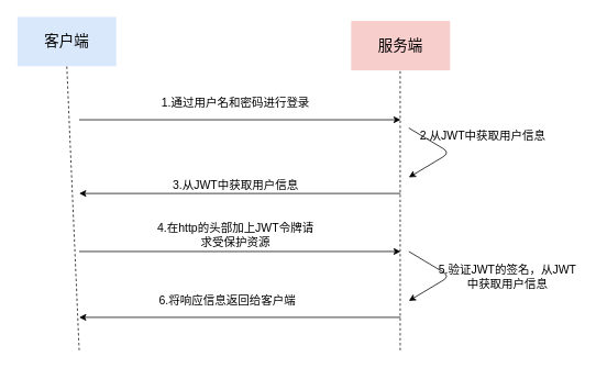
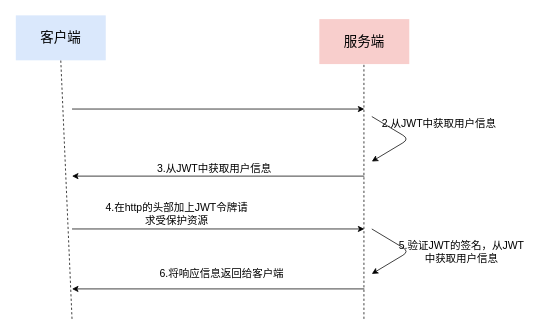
  <mxCell id="0" />
  <mxCell id="1" parent="0" />
  <mxCell id="2" value="&lt;font style=&quot;font-size: 18px&quot;&gt;客户端&lt;/font&gt;" style="rounded=0;whiteSpace=wrap;html=1;fillColor=#dae8fc;strokeColor=none;" vertex="1" parent="1"><mxGeometry x="20" y="20" width="120" height="60" as="geometry" /></mxCell>
  <mxCell id="3" value="&lt;font style=&quot;font-size: 18px&quot;&gt;服务端&lt;/font&gt;" style="rounded=0;whiteSpace=wrap;html=1;fillColor=#f8cecc;strokeColor=none;" vertex="1" parent="1"><mxGeometry x="425" y="25" width="120" height="60" as="geometry" /></mxCell>
  <mxCell id="4" value="" style="endArrow=none;dashed=1;html=1;entryX=0.5;entryY=1;entryDx=0;entryDy=0;" edge="1" parent="1" target="2"><mxGeometry width="50" height="50" relative="1" as="geometry"><mxPoint x="95" y="425" as="sourcePoint" /><mxPoint x="125" y="125" as="targetPoint" /></mxGeometry></mxCell>
  <mxCell id="5" value="" style="endArrow=none;dashed=1;html=1;entryX=0.5;entryY=1;entryDx=0;entryDy=0;" edge="1" parent="1"><mxGeometry width="50" height="50" relative="1" as="geometry"><mxPoint x="484.5" y="425" as="sourcePoint" /><mxPoint x="484.5" y="85" as="targetPoint" /></mxGeometry></mxCell>
  <mxCell id="6" value="" style="endArrow=classic;html=1;" edge="1" parent="1"><mxGeometry width="50" height="50" relative="1" as="geometry"><mxPoint x="95" y="145" as="sourcePoint" /><mxPoint x="485" y="145" as="targetPoint" /></mxGeometry></mxCell>
- <mxCell id="7" value="&lt;font style=&quot;font-size: 14px&quot;&gt;1.通过用户名和密码进行登录&lt;/font&gt;" style="text;html=1;strokeColor=none;fillColor=none;align=center;verticalAlign=middle;whiteSpace=wrap;rounded=0;" vertex="1" parent="1"><mxGeometry x="185" y="115" width="200" height="20" as="geometry" /></mxCell>
  <mxCell id="8" value="" style="endArrow=classic;html=1;" edge="1" parent="1"><mxGeometry width="50" height="50" relative="1" as="geometry"><mxPoint x="495" y="155" as="sourcePoint" /><mxPoint x="495" y="215" as="targetPoint" /><Array as="points"><mxPoint x="545" y="185" /></Array></mxGeometry></mxCell>
  <mxCell id="9" value="&lt;font style=&quot;font-size: 14px&quot;&gt;2.从JWT中获取用户信息&lt;/font&gt;" style="text;html=1;strokeColor=none;fillColor=none;align=center;verticalAlign=middle;whiteSpace=wrap;rounded=0;" vertex="1" parent="1"><mxGeometry x="485" y="155" width="200" height="20" as="geometry" /></mxCell>
  <mxCell id="10" value="" style="endArrow=classic;html=1;" edge="1" parent="1"><mxGeometry width="50" height="50" relative="1" as="geometry"><mxPoint x="485" y="234.5" as="sourcePoint" /><mxPoint x="95" y="234.5" as="targetPoint" /></mxGeometry></mxCell>
  <mxCell id="11" value="&lt;font style=&quot;font-size: 14px&quot;&gt;3.从JWT中获取用户信息&lt;/font&gt;" style="text;html=1;strokeColor=none;fillColor=none;align=center;verticalAlign=middle;whiteSpace=wrap;rounded=0;" vertex="1" parent="1"><mxGeometry x="185" y="214.5" width="200" height="20" as="geometry" /></mxCell>
  <mxCell id="12" value="" style="endArrow=classic;html=1;" edge="1" parent="1"><mxGeometry width="50" height="50" relative="1" as="geometry"><mxPoint x="95" y="305" as="sourcePoint" /><mxPoint x="485" y="305" as="targetPoint" /></mxGeometry></mxCell>
- <mxCell id="13" value="&lt;font style=&quot;font-size: 14px&quot;&gt;4.在http的头部加上JWT令牌请求受保护资源&lt;/font&gt;" style="text;html=1;strokeColor=none;fillColor=none;align=center;verticalAlign=middle;whiteSpace=wrap;rounded=0;" vertex="1" parent="1"><mxGeometry x="185" y="275" width="200" height="20" as="geometry" /></mxCell>
+ <mxCell id="13" value="&lt;font style=&quot;font-size: 14px&quot;&gt;4.在http的头部加上JWT令牌请求受保护资源&lt;/font&gt;" style="text;html=1;strokeColor=none;fillColor=none;align=center;verticalAlign=middle;whiteSpace=wrap;rounded=0;" vertex="1" parent="1"><mxGeometry x="135" y="275" width="200" height="20" as="geometry" /></mxCell>
  <mxCell id="14" value="" style="endArrow=classic;html=1;" edge="1" parent="1"><mxGeometry width="50" height="50" relative="1" as="geometry"><mxPoint x="495" y="305" as="sourcePoint" /><mxPoint x="495" y="365" as="targetPoint" /><Array as="points"><mxPoint x="545" y="335" /></Array></mxGeometry></mxCell>
  <mxCell id="15" value="&lt;font style=&quot;font-size: 14px&quot;&gt;5.验证JWT的签名，从JWT中获取用户信息&lt;/font&gt;" style="text;html=1;strokeColor=none;fillColor=none;align=center;verticalAlign=middle;whiteSpace=wrap;rounded=0;" vertex="1" parent="1"><mxGeometry x="530" y="325" width="170" height="20" as="geometry" /></mxCell>
  <mxCell id="16" value="" style="endArrow=classic;html=1;" edge="1" parent="1"><mxGeometry width="50" height="50" relative="1" as="geometry"><mxPoint x="485" y="385" as="sourcePoint" /><mxPoint x="95" y="385" as="targetPoint" /></mxGeometry></mxCell>
- <mxCell id="17" value="&lt;font style=&quot;font-size: 14px&quot;&gt;6.将响应信息返回给客户端&lt;/font&gt;" style="text;html=1;strokeColor=none;fillColor=none;align=center;verticalAlign=middle;whiteSpace=wrap;rounded=0;" vertex="1" parent="1"><mxGeometry x="175" y="355" width="200" height="20" as="geometry" /></mxCell>
+ <mxCell id="17" value="&lt;font style=&quot;font-size: 14px&quot;&gt;6.将响应信息返回给客户端&lt;/font&gt;" style="text;html=1;strokeColor=none;fillColor=none;align=center;verticalAlign=middle;whiteSpace=wrap;rounded=0;" vertex="1" parent="1"><mxGeometry x="195" y="355" width="200" height="20" as="geometry" /></mxCell>
